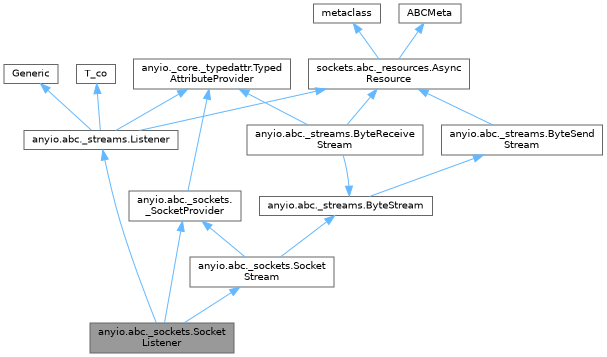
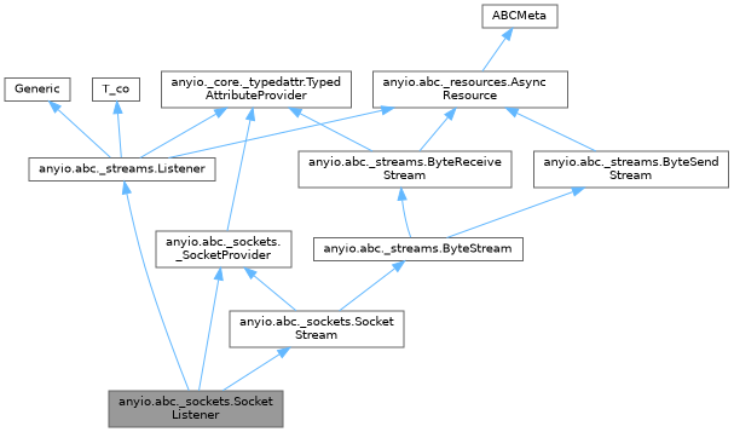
  digraph {
    rankdir=TB
    node [color=gray40 fillcolor=white fontname=Helvetica fontsize=10 shape=box style=filled]
    edge [color=steelblue1 dir=back fontname=Helvetica fontsize=10 labelfontname=Helvetica labelfontsize=10 style=solid]
    n1 [fillcolor=grey60 fontcolor=black height=0.2 label="anyio.abc._sockets.Socket\lListener" width=0.4]
    n2 [height=0.2 label="anyio.abc._streams.Listener" width=0.4]
    n3 [height=0.2 label=Generic width=0.4]
    n4 [height=0.2 label=T_co width=0.4]
-   n5 [height=0.2 label="sockets.abc._resources.Async\lResource" width=0.4]
+   n5 [height=0.2 label="anyio.abc._resources.Async\lResource" width=0.4]
    n6 [height=0.2 label="anyio.abc._streams.ByteReceive\lStream" width=0.4]
    n7 [height=0.2 label="anyio.abc._streams.ByteSend\lStream" width=0.4]
    n8 [height=0.2 label="anyio.abc._streams.ByteStream" width=0.4]
-   n9 [height=0.2 label=metaclass width=0.4]
    n10 [height=0.2 label=ABCMeta width=0.4]
    n11 [height=0.2 label="anyio._core._typedattr.Typed\lAttributeProvider" width=0.4]
    n12 [height=0.2 label="anyio.abc._sockets.\l_SocketProvider" width=0.4]
    n13 [height=0.2 label="anyio.abc._sockets.Socket\lStream" width=0.4]
    n2 -> n1
    n3 -> n2
    n4 -> n2
    n5 -> n2
    n5 -> n6
    n5 -> n7
-   n8 -> n6
+   n6 -> n8
    n7 -> n8
    n8 -> n13
-   n9 -> n5
    n10 -> n5
    n11 -> n2
    n11 -> n6
    n11 -> n12
    n12 -> n1
    n12 -> n13
    n13 -> n1
  }
